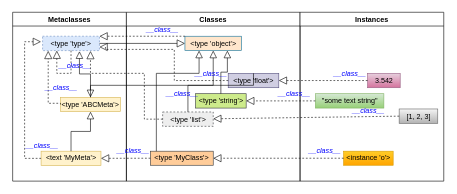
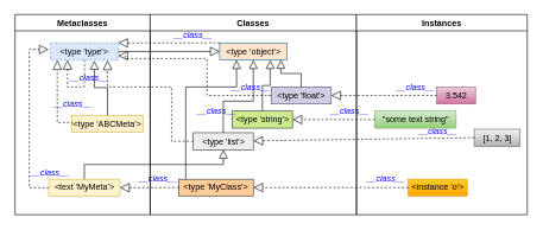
  <mxCell id="0" />
  <mxCell id="1" parent="0" />
  <mxCell id="2" value="Metaclasses" style="swimlane;whiteSpace=wrap" parent="1" vertex="1"><mxGeometry x="20" y="20" width="190" height="282" as="geometry" /></mxCell>
  <mxCell id="3" value="&amp;lt;type 'type'&amp;gt;" style="rounded=0;whiteSpace=wrap;html=1;fontFamily=Helvetica;fontSize=12;align=center;fillColor=#dae8fc;strokeColor=#6c8ebf;dashed=1;" parent="2" vertex="1"><mxGeometry x="50" y="40" width="95" height="24" as="geometry" /></mxCell>
  <mxCell id="4" value="" style="endArrow=block;shadow=0;strokeWidth=1;rounded=0;endFill=0;endSize=11;dashed=1;exitX=0.5;exitY=1;exitDx=0;exitDy=0;edgeStyle=elbowEdgeStyle;elbow=vertical;entryX=0.25;entryY=1;entryDx=0;entryDy=0;" parent="2" source="3" target="3" edge="1"><mxGeometry x="0.5" y="41" relative="1" as="geometry"><mxPoint x="122.25" y="125.31" as="sourcePoint" /><mxPoint x="60" y="72" as="targetPoint" /><mxPoint x="-40" y="32" as="offset" /><Array as="points"><mxPoint x="80" y="102" /><mxPoint x="140" y="112" /><mxPoint x="100" y="112" /></Array></mxGeometry></mxCell>
  <mxCell id="5" value="&lt;i&gt;__class__&lt;/i&gt;" style="text;html=1;resizable=0;points=[];;align=center;verticalAlign=middle;labelBackgroundColor=none;rounded=0;shadow=0;strokeWidth=1;fontSize=12;fontColor=#0000FF;" parent="4" vertex="1" connectable="0"><mxGeometry x="0.5" y="49" relative="1" as="geometry"><mxPoint x="79" as="offset" /></mxGeometry></mxCell>
  <mxCell id="6" value="&amp;lt;text 'MyMeta'&amp;gt;" style="rounded=0;whiteSpace=wrap;html=1;fontFamily=Helvetica;fontSize=12;align=center;fillColor=#fff2cc;strokeColor=#d6b656;" parent="2" vertex="1"><mxGeometry x="47.5" y="232" width="100" height="24" as="geometry" /></mxCell>
- <mxCell id="7" value="" style="endArrow=block;endSize=10;endFill=0;shadow=0;strokeWidth=1;rounded=0;elbow=vertical;exitX=0.5;exitY=0;exitDx=0;exitDy=0;edgeStyle=orthogonalEdgeStyle;" parent="2" source="6" target="8" edge="1"><mxGeometry x="0.795" y="67" width="160" relative="1" as="geometry"><mxPoint x="262.75" y="214.25" as="sourcePoint" /><mxPoint x="130" y="62" as="targetPoint" /><mxPoint as="offset" /></mxGeometry></mxCell>
+ <mxCell id="7" value="" style="endArrow=block;endSize=10;endFill=0;shadow=0;strokeWidth=1;rounded=0;elbow=vertical;exitX=0.5;exitY=0;exitDx=0;exitDy=0;edgeStyle=orthogonalEdgeStyle;" parent="2" source="6" target="21" edge="1"><mxGeometry x="0.795" y="67" width="160" relative="1" as="geometry"><mxPoint x="262.75" y="214.25" as="sourcePoint" /><mxPoint x="130" y="62" as="targetPoint" /><mxPoint as="offset" /></mxGeometry></mxCell>
  <mxCell id="8" value="&amp;lt;type 'ABCMeta'&amp;gt;" style="rounded=0;whiteSpace=wrap;html=1;fontFamily=Helvetica;fontSize=12;align=center;fillColor=#fff2cc;strokeColor=#d6b656;" parent="2" vertex="1"><mxGeometry x="80" y="142" width="100" height="24" as="geometry" /></mxCell>
  <mxCell id="9" value="" style="endArrow=block;endSize=10;endFill=0;shadow=0;strokeWidth=1;rounded=0;elbow=vertical;edgeStyle=orthogonalEdgeStyle;entryX=0.648;entryY=1.046;entryDx=0;entryDy=0;entryPerimeter=0;" parent="2" source="8" target="3" edge="1"><mxGeometry x="0.795" y="67" width="160" relative="1" as="geometry"><mxPoint x="160" y="212" as="sourcePoint" /><mxPoint x="50" y="102" as="targetPoint" /><mxPoint as="offset" /></mxGeometry></mxCell>
  <mxCell id="10" value="" style="endArrow=block;shadow=0;strokeWidth=1;rounded=0;endFill=0;endSize=11;dashed=1;exitX=0;exitY=0.5;exitDx=0;exitDy=0;edgeStyle=elbowEdgeStyle;elbow=vertical;entryX=0.099;entryY=1.017;entryDx=0;entryDy=0;entryPerimeter=0;" parent="2" source="8" target="3" edge="1"><mxGeometry x="0.5" y="41" relative="1" as="geometry"><mxPoint x="84.5" y="158" as="sourcePoint" /><mxPoint x="60" y="82" as="targetPoint" /><mxPoint x="-40" y="32" as="offset" /><Array as="points"><mxPoint x="60" y="152" /><mxPoint x="127" y="206" /><mxPoint x="87" y="206" /></Array></mxGeometry></mxCell>
  <mxCell id="11" value="&lt;i&gt;__class__&lt;/i&gt;" style="text;html=1;resizable=0;points=[];;align=center;verticalAlign=middle;labelBackgroundColor=none;rounded=0;shadow=0;strokeWidth=1;fontSize=12;fontColor=#0000FF;" parent="10" vertex="1" connectable="0"><mxGeometry x="0.5" y="49" relative="1" as="geometry"><mxPoint x="70" y="34" as="offset" /></mxGeometry></mxCell>
  <mxCell id="12" value="" style="endArrow=block;shadow=0;strokeWidth=1;rounded=0;endFill=0;endSize=11;dashed=1;exitX=0;exitY=0.5;exitDx=0;exitDy=0;edgeStyle=elbowEdgeStyle;elbow=vertical;entryX=-0.028;entryY=0.383;entryDx=0;entryDy=0;entryPerimeter=0;" parent="2" source="6" target="3" edge="1"><mxGeometry x="0.5" y="41" relative="1" as="geometry"><mxPoint x="80.0" y="202.0" as="sourcePoint" /><mxPoint x="34.405" y="100.408" as="targetPoint" /><mxPoint x="-40" y="32" as="offset" /><Array as="points"><mxPoint x="20" y="142" /><mxPoint x="102" y="242" /><mxPoint x="62" y="242" /></Array></mxGeometry></mxCell>
  <mxCell id="13" value="&lt;i&gt;__class__&lt;/i&gt;" style="text;html=1;resizable=0;points=[];;align=center;verticalAlign=middle;labelBackgroundColor=none;rounded=0;shadow=0;strokeWidth=1;fontSize=12;fontColor=#0000FF;" parent="12" vertex="1" connectable="0"><mxGeometry x="0.5" y="49" relative="1" as="geometry"><mxPoint x="77" y="138" as="offset" /></mxGeometry></mxCell>
  <mxCell id="14" value="Classes" style="swimlane;whiteSpace=wrap" parent="1" vertex="1"><mxGeometry x="210" y="20" width="290" height="282" as="geometry" /></mxCell>
  <mxCell id="15" value="&amp;lt;type 'MyClass'&amp;gt;" style="rounded=0;whiteSpace=wrap;html=1;fontFamily=Helvetica;fontSize=12;align=center;fillColor=#ffcc99;strokeColor=#36393d;" parent="14" vertex="1"><mxGeometry x="40" y="232" width="105" height="23.5" as="geometry" /></mxCell>
  <mxCell id="16" value="&amp;lt;type 'object'&amp;gt;" style="rounded=0;whiteSpace=wrap;html=1;fontFamily=Helvetica;fontSize=12;align=center;fillColor=#ffe6cc;strokeColor=#10739e;" parent="14" vertex="1"><mxGeometry x="97.75" y="40" width="94.5" height="24" as="geometry" /></mxCell>
  <mxCell id="17" value="&amp;lt;type 'float'&amp;gt;" style="rounded=0;whiteSpace=wrap;html=1;fontFamily=Helvetica;fontSize=12;align=center;fillColor=#d0cee2;strokeColor=#56517e;" parent="14" vertex="1"><mxGeometry x="170" y="102" width="84.5" height="24" as="geometry" /></mxCell>
- <mxCell id="18" value="" style="endArrow=block;endSize=10;endFill=0;shadow=0;strokeWidth=1;rounded=0;edgeStyle=elbowEdgeStyle;elbow=vertical;exitX=0.5;exitY=0;exitDx=0;exitDy=0;" parent="14" source="17" target="8" edge="1"><mxGeometry width="160" relative="1" as="geometry"><mxPoint x="245.5" y="242" as="sourcePoint" /><mxPoint x="75.5" y="242.0" as="targetPoint" /></mxGeometry></mxCell>
+ <mxCell id="18" value="" style="endArrow=block;endSize=10;endFill=0;shadow=0;strokeWidth=1;rounded=0;edgeStyle=elbowEdgeStyle;elbow=vertical;entryX=0.909;entryY=0.986;entryDx=0;entryDy=0;exitX=0.5;exitY=0;exitDx=0;exitDy=0;entryPerimeter=0;" parent="14" source="17" target="16" edge="1"><mxGeometry width="160" relative="1" as="geometry"><mxPoint x="245.5" y="242" as="sourcePoint" /><mxPoint x="75.5" y="242.0" as="targetPoint" /></mxGeometry></mxCell>
  <mxCell id="19" value="&amp;lt;type 'string'&amp;gt;" style="rounded=0;whiteSpace=wrap;html=1;fontFamily=Helvetica;fontSize=12;align=center;fillColor=#cdeb8b;strokeColor=#36393d;" parent="14" vertex="1"><mxGeometry x="115.5" y="136" width="84.5" height="24" as="geometry" /></mxCell>
  <mxCell id="20" value="" style="endArrow=block;endSize=10;endFill=0;shadow=0;strokeWidth=1;rounded=0;edgeStyle=elbowEdgeStyle;elbow=vertical;entryX=0.75;entryY=1;entryDx=0;entryDy=0;exitX=0.5;exitY=0;exitDx=0;exitDy=0;" parent="14" source="19" target="16" edge="1"><mxGeometry width="160" relative="1" as="geometry"><mxPoint x="-284.88" y="156" as="sourcePoint" /><mxPoint x="60.495" y="102.0" as="targetPoint" /></mxGeometry></mxCell>
- <mxCell id="21" value="&amp;lt;type 'list'&amp;gt;" style="rounded=0;whiteSpace=wrap;html=1;fontFamily=Helvetica;fontSize=12;align=center;fillColor=#eeeeee;strokeColor=#36393d;dashed=1;" parent="14" vertex="1"><mxGeometry x="60.5" y="166.5" width="84.5" height="24" as="geometry" /></mxCell>
+ <mxCell id="21" value="&amp;lt;type 'list'&amp;gt;" style="rounded=0;whiteSpace=wrap;html=1;fontFamily=Helvetica;fontSize=12;align=center;fillColor=#eeeeee;strokeColor=#36393d;" parent="14" vertex="1"><mxGeometry x="60.5" y="166.5" width="84.5" height="24" as="geometry" /></mxCell>
  <mxCell id="22" value="" style="endArrow=block;endSize=10;endFill=0;shadow=0;strokeWidth=1;rounded=0;edgeStyle=elbowEdgeStyle;elbow=vertical;exitX=0.5;exitY=0;exitDx=0;exitDy=0;entryX=0.5;entryY=1;entryDx=0;entryDy=0;" parent="14" source="21" target="16" edge="1"><mxGeometry width="160" relative="1" as="geometry"><mxPoint x="-794.38" y="58.5" as="sourcePoint" /><mxPoint x="125.5" y="62" as="targetPoint" /><Array as="points"><mxPoint x="130" y="122" /></Array></mxGeometry></mxCell>
  <mxCell id="23" value="" style="endArrow=block;endSize=10;endFill=0;shadow=0;strokeWidth=1;rounded=0;edgeStyle=elbowEdgeStyle;elbow=vertical;entryX=0.25;entryY=1;entryDx=0;entryDy=0;" parent="14" target="16" edge="1"><mxGeometry width="160" relative="1" as="geometry"><mxPoint x="50" y="232" as="sourcePoint" /><mxPoint x="120" y="72" as="targetPoint" /><Array as="points"><mxPoint x="66" y="102" /></Array></mxGeometry></mxCell>
  <mxCell id="24" value="Instances" style="swimlane;whiteSpace=wrap" parent="1" vertex="1"><mxGeometry x="500" y="20" width="240" height="282" as="geometry" /></mxCell>
  <mxCell id="25" value="[1, 2, 3]" style="rounded=0;whiteSpace=wrap;html=1;fontFamily=Helvetica;fontSize=12;align=center;fillColor=#f5f5f5;strokeColor=#666666;gradientColor=#b3b3b3;" parent="24" vertex="1"><mxGeometry x="165.5" y="161.5" width="64.5" height="24" as="geometry" /></mxCell>
  <mxCell id="26" value="&quot;some text string&quot;" style="rounded=0;whiteSpace=wrap;html=1;fontFamily=Helvetica;fontSize=12;align=center;fillColor=#d5e8d4;strokeColor=#82b366;gradientColor=#97d077;" parent="24" vertex="1"><mxGeometry x="25.5" y="136" width="114.5" height="24" as="geometry" /></mxCell>
  <mxCell id="27" value="3.542" style="rounded=0;whiteSpace=wrap;html=1;fontFamily=Helvetica;fontSize=12;align=center;fillColor=#e6d0de;strokeColor=#996185;gradientColor=#d5739d;" parent="24" vertex="1"><mxGeometry x="112.75" y="102" width="54.5" height="24" as="geometry" /></mxCell>
  <mxCell id="28" value="&amp;lt;instance 'o'&amp;gt;" style="rounded=0;whiteSpace=wrap;html=1;fontFamily=Helvetica;fontSize=12;align=center;fillColor=#ffcd28;strokeColor=#d79b00;gradientColor=#ffa500;" parent="24" vertex="1"><mxGeometry x="72.75" y="232" width="82.75" height="23.5" as="geometry" /></mxCell>
  <mxCell id="29" value="" style="endArrow=block;shadow=0;strokeWidth=1;rounded=0;endFill=0;edgeStyle=elbowEdgeStyle;elbow=vertical;endSize=11;dashed=1;entryX=1;entryY=0.5;entryDx=0;entryDy=0;exitX=0;exitY=0.5;exitDx=0;exitDy=0;" parent="1" source="27" target="17" edge="1"><mxGeometry x="0.5" y="41" relative="1" as="geometry"><mxPoint x="320" y="262" as="sourcePoint" /><mxPoint x="448" y="262" as="targetPoint" /><mxPoint x="-40" y="32" as="offset" /><Array as="points"><mxPoint x="530" y="134" /></Array></mxGeometry></mxCell>
  <mxCell id="30" value="&lt;i&gt;__class__&lt;/i&gt;" style="text;html=1;resizable=0;points=[];;align=center;verticalAlign=middle;labelBackgroundColor=none;rounded=0;shadow=0;strokeWidth=1;fontSize=12;fontColor=#0000FF;" parent="29" vertex="1" connectable="0"><mxGeometry x="0.5" y="49" relative="1" as="geometry"><mxPoint x="81" y="-61" as="offset" /></mxGeometry></mxCell>
  <mxCell id="31" value="" style="endArrow=block;shadow=0;strokeWidth=1;rounded=0;endFill=0;elbow=vertical;endSize=11;dashed=1;entryX=1;entryY=0.5;entryDx=0;entryDy=0;exitX=0;exitY=0.5;exitDx=0;exitDy=0;" parent="1" source="26" target="19" edge="1"><mxGeometry x="0.5" y="41" relative="1" as="geometry"><mxPoint x="511.37" y="176" as="sourcePoint" /><mxPoint x="362.12" y="304" as="targetPoint" /><mxPoint x="-40" y="32" as="offset" /></mxGeometry></mxCell>
  <mxCell id="32" value="&lt;i&gt;__class__&lt;/i&gt;" style="text;html=1;resizable=0;points=[];;align=center;verticalAlign=middle;labelBackgroundColor=none;rounded=0;shadow=0;strokeWidth=1;fontSize=12;fontColor=#0000FF;" parent="31" vertex="1" connectable="0"><mxGeometry x="0.5" y="49" relative="1" as="geometry"><mxPoint x="51" y="-61" as="offset" /></mxGeometry></mxCell>
  <mxCell id="33" value="" style="endArrow=block;shadow=0;strokeWidth=1;rounded=0;endFill=0;elbow=vertical;endSize=11;dashed=1;exitX=0;exitY=0.5;exitDx=0;exitDy=0;" parent="1" source="25" target="21" edge="1"><mxGeometry x="0.5" y="41" relative="1" as="geometry"><mxPoint x="484.5" y="198.16" as="sourcePoint" /><mxPoint x="344" y="198.16" as="targetPoint" /><mxPoint x="-40" y="32" as="offset" /></mxGeometry></mxCell>
  <mxCell id="34" value="&lt;i&gt;__class__&lt;/i&gt;" style="text;html=1;resizable=0;points=[];;align=center;verticalAlign=middle;labelBackgroundColor=none;rounded=0;shadow=0;strokeWidth=1;fontSize=12;fontColor=#0000FF;" parent="33" vertex="1" connectable="0"><mxGeometry x="0.5" y="49" relative="1" as="geometry"><mxPoint x="180" y="-61" as="offset" /></mxGeometry></mxCell>
  <mxCell id="35" value="" style="endArrow=block;shadow=0;strokeWidth=1;rounded=0;endFill=0;elbow=vertical;endSize=11;dashed=1;" parent="1" source="28" target="15" edge="1"><mxGeometry x="0.5" y="41" relative="1" as="geometry"><mxPoint x="607.25" y="313.75" as="sourcePoint" /><mxPoint x="485.5" y="314.623" as="targetPoint" /><mxPoint x="-40" y="32" as="offset" /></mxGeometry></mxCell>
  <mxCell id="36" value="&lt;i&gt;__class__&lt;/i&gt;" style="text;html=1;resizable=0;points=[];;align=center;verticalAlign=middle;labelBackgroundColor=none;rounded=0;shadow=0;strokeWidth=1;fontSize=12;fontColor=#0000FF;" parent="35" vertex="1" connectable="0"><mxGeometry x="0.5" y="49" relative="1" as="geometry"><mxPoint x="131" y="-61" as="offset" /></mxGeometry></mxCell>
  <mxCell id="37" value="" style="endArrow=block;shadow=0;strokeWidth=1;rounded=0;endFill=0;elbow=vertical;endSize=11;exitX=1;exitY=0.5;exitDx=0;exitDy=0;entryX=0;entryY=0.5;entryDx=0;entryDy=0;" parent="1" source="3" target="16" edge="1"><mxGeometry x="0.5" y="41" relative="1" as="geometry"><mxPoint x="198.25" y="121.31" as="sourcePoint" /><mxPoint x="50" y="121.31" as="targetPoint" /><mxPoint x="-40" y="32" as="offset" /></mxGeometry></mxCell>
  <mxCell id="38" value="" style="endArrow=block;shadow=0;strokeWidth=1;rounded=0;endFill=0;elbow=vertical;endSize=11;dashed=1;exitX=0;exitY=0.5;exitDx=0;exitDy=0;" parent="1" source="15" target="6" edge="1"><mxGeometry x="0.5" y="41" relative="1" as="geometry"><mxPoint x="582.75" y="248.032" as="sourcePoint" /><mxPoint x="280.5" y="262.878" as="targetPoint" /><mxPoint x="-40" y="32" as="offset" /></mxGeometry></mxCell>
  <mxCell id="39" value="&lt;i&gt;__class__&lt;/i&gt;" style="text;html=1;resizable=0;points=[];;align=center;verticalAlign=middle;labelBackgroundColor=none;rounded=0;shadow=0;strokeWidth=1;fontSize=12;fontColor=#0000FF;" parent="38" vertex="1" connectable="0"><mxGeometry x="0.5" y="49" relative="1" as="geometry"><mxPoint x="32" y="-61" as="offset" /></mxGeometry></mxCell>
  <mxCell id="40" value="" style="endArrow=block;shadow=0;strokeWidth=1;rounded=0;endFill=0;elbow=vertical;endSize=11;dashed=1;exitX=0;exitY=0;exitDx=0;exitDy=0;entryX=1;entryY=0;entryDx=0;entryDy=0;" parent="1" source="16" target="3" edge="1"><mxGeometry x="0.5" y="41" relative="1" as="geometry"><mxPoint x="367.75" y="-28" as="sourcePoint" /><mxPoint x="150" y="-28" as="targetPoint" /><mxPoint x="-40" y="32" as="offset" /></mxGeometry></mxCell>
  <mxCell id="41" value="&lt;i&gt;__class__&lt;/i&gt;" style="text;html=1;resizable=0;points=[];;align=center;verticalAlign=middle;labelBackgroundColor=none;rounded=0;shadow=0;strokeWidth=1;fontSize=12;fontColor=#0000FF;" parent="40" vertex="1" connectable="0"><mxGeometry x="0.5" y="49" relative="1" as="geometry"><mxPoint x="69" y="-61" as="offset" /></mxGeometry></mxCell>
  <mxCell id="42" value="" style="endArrow=block;shadow=0;strokeWidth=1;rounded=0;endFill=0;elbow=vertical;endSize=11;dashed=1;exitX=0;exitY=0.5;exitDx=0;exitDy=0;edgeStyle=orthogonalEdgeStyle;entryX=0.842;entryY=1.028;entryDx=0;entryDy=0;entryPerimeter=0;" parent="1" source="21" target="3" edge="1"><mxGeometry x="0.5" y="41" relative="1" as="geometry"><mxPoint x="232.5" y="371.81" as="sourcePoint" /><mxPoint x="240" y="102" as="targetPoint" /><mxPoint x="-40" y="32" as="offset" /><Array as="points"><mxPoint x="240" y="199" /><mxPoint x="240" y="122" /><mxPoint x="150" y="122" /></Array></mxGeometry></mxCell>
  <mxCell id="43" value="&lt;i&gt;__class__&lt;/i&gt;" style="text;html=1;resizable=0;points=[];;align=center;verticalAlign=middle;labelBackgroundColor=none;rounded=0;shadow=0;strokeWidth=1;fontSize=12;fontColor=#0000FF;" parent="42" vertex="1" connectable="0"><mxGeometry x="0.5" y="49" relative="1" as="geometry"><mxPoint x="131" y="-15" as="offset" /></mxGeometry></mxCell>
  <mxCell id="44" value="" style="endArrow=block;shadow=0;strokeWidth=1;rounded=0;endFill=0;elbow=vertical;endSize=11;dashed=1;exitX=0;exitY=0.5;exitDx=0;exitDy=0;edgeStyle=orthogonalEdgeStyle;entryX=1;entryY=0.75;entryDx=0;entryDy=0;" parent="1" source="17" target="3" edge="1"><mxGeometry x="0.5" y="41" relative="1" as="geometry"><mxPoint x="335.5" y="178" as="sourcePoint" /><mxPoint x="175" y="94" as="targetPoint" /><mxPoint x="-40" y="32" as="offset" /><Array as="points"><mxPoint x="290" y="134" /><mxPoint x="290" y="82" /><mxPoint x="175" y="82" /><mxPoint x="175" y="78" /></Array></mxGeometry></mxCell>
  <mxCell id="45" value="&lt;i&gt;__class__&lt;/i&gt;" style="text;html=1;resizable=0;points=[];;align=center;verticalAlign=middle;labelBackgroundColor=none;rounded=0;shadow=0;strokeWidth=1;fontSize=12;fontColor=#0000FF;" parent="44" vertex="1" connectable="0"><mxGeometry x="0.5" y="49" relative="1" as="geometry"><mxPoint x="121" y="-9" as="offset" /></mxGeometry></mxCell>
